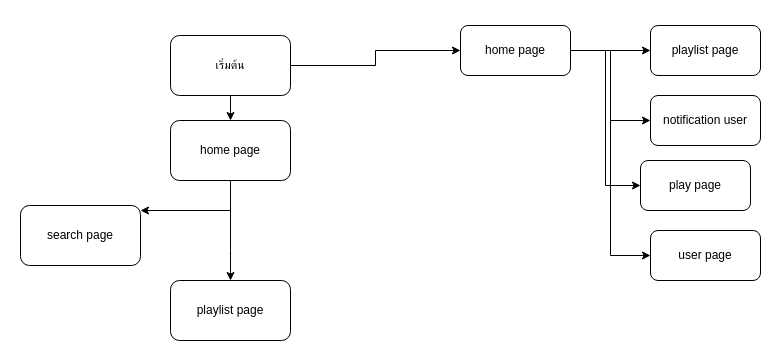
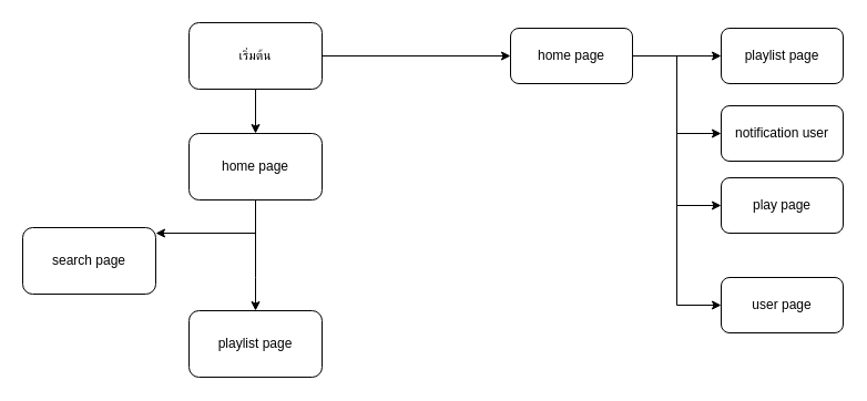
  <mxCell id="0" />
  <mxCell id="1" parent="0" />
  <mxCell id="2" style="edgeStyle=orthogonalEdgeStyle;rounded=0;orthogonalLoop=1;jettySize=auto;html=1;exitX=1;exitY=0.5;exitDx=0;exitDy=0;entryX=0;entryY=0.5;entryDx=0;entryDy=0;" edge="1" parent="1" source="4" target="9"><mxGeometry relative="1" as="geometry" /></mxCell>
  <mxCell id="3" style="edgeStyle=orthogonalEdgeStyle;rounded=0;orthogonalLoop=1;jettySize=auto;html=1;exitX=0.5;exitY=1;exitDx=0;exitDy=0;entryX=0.5;entryY=0;entryDx=0;entryDy=0;" edge="1" parent="1" source="4" target="16"><mxGeometry relative="1" as="geometry" /></mxCell>
- <mxCell id="4" value="เริ่มต้น" style="rounded=1;whiteSpace=wrap;html=1;" vertex="1" parent="1"><mxGeometry x="170" y="35" width="120" height="60" as="geometry" /></mxCell>
+ <mxCell id="4" value="เริ่มต้น" style="rounded=1;whiteSpace=wrap;html=1;" vertex="1" parent="1"><mxGeometry x="170" y="20" width="120" height="60" as="geometry" /></mxCell>
  <mxCell id="5" style="edgeStyle=orthogonalEdgeStyle;rounded=0;orthogonalLoop=1;jettySize=auto;html=1;exitX=1;exitY=0.5;exitDx=0;exitDy=0;entryX=0;entryY=0.5;entryDx=0;entryDy=0;" edge="1" parent="1" source="9" target="10"><mxGeometry relative="1" as="geometry" /></mxCell>
  <mxCell id="6" style="edgeStyle=orthogonalEdgeStyle;rounded=0;orthogonalLoop=1;jettySize=auto;html=1;exitX=1;exitY=0.5;exitDx=0;exitDy=0;entryX=0;entryY=0.5;entryDx=0;entryDy=0;" edge="1" parent="1" source="9" target="11"><mxGeometry relative="1" as="geometry" /></mxCell>
  <mxCell id="7" style="edgeStyle=orthogonalEdgeStyle;rounded=0;orthogonalLoop=1;jettySize=auto;html=1;exitX=1;exitY=0.5;exitDx=0;exitDy=0;entryX=0;entryY=0.5;entryDx=0;entryDy=0;" edge="1" parent="1" source="9" target="12"><mxGeometry relative="1" as="geometry" /></mxCell>
  <mxCell id="8" style="edgeStyle=orthogonalEdgeStyle;rounded=0;orthogonalLoop=1;jettySize=auto;html=1;exitX=1;exitY=0.5;exitDx=0;exitDy=0;entryX=0;entryY=0.5;entryDx=0;entryDy=0;" edge="1" parent="1" source="9" target="13"><mxGeometry relative="1" as="geometry" /></mxCell>
  <mxCell id="9" value="home page" style="rounded=1;whiteSpace=wrap;html=1;" vertex="1" parent="1"><mxGeometry x="460" y="25" width="110" height="50" as="geometry" /></mxCell>
  <mxCell id="10" value="playlist page" style="rounded=1;whiteSpace=wrap;html=1;" vertex="1" parent="1"><mxGeometry x="650" y="25" width="110" height="50" as="geometry" /></mxCell>
  <mxCell id="11" value="notification user" style="rounded=1;whiteSpace=wrap;html=1;" vertex="1" parent="1"><mxGeometry x="650" y="95" width="110" height="50" as="geometry" /></mxCell>
- <mxCell id="12" value="play page" style="rounded=1;whiteSpace=wrap;html=1;" vertex="1" parent="1"><mxGeometry x="640" y="160" width="110" height="50" as="geometry" /></mxCell>
- <mxCell id="13" value="user page" style="rounded=1;whiteSpace=wrap;html=1;" vertex="1" parent="1"><mxGeometry x="650" y="230" width="110" height="50" as="geometry" /></mxCell>
+ <mxCell id="12" value="play page" style="rounded=1;whiteSpace=wrap;html=1;" vertex="1" parent="1"><mxGeometry x="650" y="160" width="110" height="50" as="geometry" /></mxCell>
+ <mxCell id="13" value="user page" style="rounded=1;whiteSpace=wrap;html=1;" vertex="1" parent="1"><mxGeometry x="650" y="250" width="110" height="50" as="geometry" /></mxCell>
  <mxCell id="14" value="" style="edgeStyle=orthogonalEdgeStyle;rounded=0;orthogonalLoop=1;jettySize=auto;html=1;" edge="1" parent="1" source="16" target="17"><mxGeometry relative="1" as="geometry"><Array as="points"><mxPoint x="230" y="210" /><mxPoint x="70" y="210" /></Array></mxGeometry></mxCell>
  <mxCell id="15" value="" style="edgeStyle=orthogonalEdgeStyle;rounded=0;orthogonalLoop=1;jettySize=auto;html=1;" edge="1" parent="1" source="16" target="18"><mxGeometry relative="1" as="geometry"><Array as="points"><mxPoint x="230" y="250" /><mxPoint x="230" y="250" /></Array></mxGeometry></mxCell>
  <mxCell id="16" value="home page" style="rounded=1;whiteSpace=wrap;html=1;" vertex="1" parent="1"><mxGeometry x="170" y="120" width="120" height="60" as="geometry" /></mxCell>
  <mxCell id="17" value="search page" style="rounded=1;whiteSpace=wrap;html=1;" vertex="1" parent="1"><mxGeometry x="20" y="205" width="120" height="60" as="geometry" /></mxCell>
  <mxCell id="18" value="playlist page" style="rounded=1;whiteSpace=wrap;html=1;" vertex="1" parent="1"><mxGeometry x="170" y="280" width="120" height="60" as="geometry" /></mxCell>
